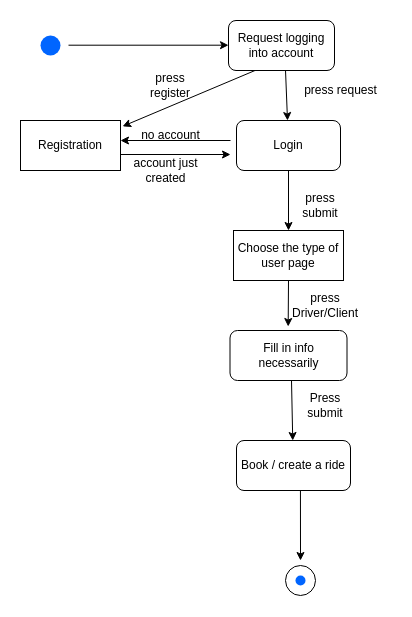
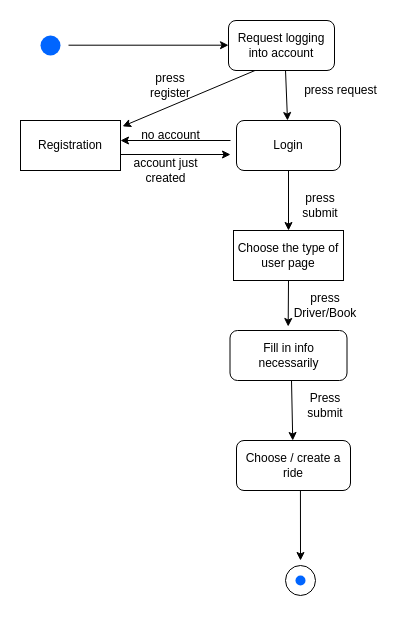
  <mxCell id="0" />
  <mxCell id="1" parent="0" />
  <mxCell id="2" value="" style="shape=ellipse;fillColor=#0065FF;strokeColor=none;html=1;sketch=0;" parent="1" vertex="1"><mxGeometry x="40" y="35" width="20" height="20" as="geometry" /></mxCell>
  <mxCell id="3" value="Login" style="rounded=1;whiteSpace=wrap;html=1;" parent="1" vertex="1"><mxGeometry x="236" y="120" width="104" height="50" as="geometry" /></mxCell>
  <mxCell id="4" value="" style="endArrow=classic;html=1;rounded=0;exitX=0.5;exitY=1;exitDx=0;exitDy=0;entryX=0.5;entryY=0;entryDx=0;entryDy=0;" parent="1" source="3" target="5" edge="1"><mxGeometry width="50" height="50" relative="1" as="geometry"><mxPoint x="270" y="130" as="sourcePoint" /><mxPoint x="282" y="170" as="targetPoint" /></mxGeometry></mxCell>
  <mxCell id="5" value="Choose the type of user page" style="whiteSpace=wrap;html=1;rounded=0;" parent="1" vertex="1"><mxGeometry x="233" y="230" width="110" height="50" as="geometry" /></mxCell>
  <mxCell id="6" value="Request logging into account" style="rounded=1;whiteSpace=wrap;html=1;" parent="1" vertex="1"><mxGeometry x="228" y="20" width="106" height="50" as="geometry" /></mxCell>
  <mxCell id="7" value="" style="endArrow=classic;html=1;rounded=0;exitX=0.538;exitY=1;exitDx=0;exitDy=0;exitPerimeter=0;" parent="1" source="6" target="3" edge="1"><mxGeometry width="50" height="50" relative="1" as="geometry"><mxPoint x="270" y="200" as="sourcePoint" /><mxPoint x="320" y="150" as="targetPoint" /></mxGeometry></mxCell>
  <mxCell id="8" value="" style="endArrow=classic;html=1;rounded=0;entryX=1;entryY=0.4;entryDx=0;entryDy=0;entryPerimeter=0;" parent="1" target="9" edge="1"><mxGeometry width="50" height="50" relative="1" as="geometry"><mxPoint x="230" y="140" as="sourcePoint" /><mxPoint x="160" y="140" as="targetPoint" /></mxGeometry></mxCell>
  <mxCell id="9" value="Registration" style="whiteSpace=wrap;html=1;rounded=0;" parent="1" vertex="1"><mxGeometry x="20" y="120" width="100" height="50" as="geometry" /></mxCell>
  <mxCell id="10" value="" style="endArrow=classic;html=1;rounded=0;entryX=1.021;entryY=0.117;entryDx=0;entryDy=0;exitX=0.25;exitY=1;exitDx=0;exitDy=0;entryPerimeter=0;" parent="1" source="6" target="9" edge="1"><mxGeometry width="50" height="50" relative="1" as="geometry"><mxPoint x="20" y="120" as="sourcePoint" /><mxPoint x="260" y="60" as="targetPoint" /></mxGeometry></mxCell>
  <mxCell id="11" value="" style="endArrow=classic;html=1;rounded=0;exitX=1;exitY=0.68;exitDx=0;exitDy=0;exitPerimeter=0;" parent="1" source="9" edge="1"><mxGeometry width="50" height="50" relative="1" as="geometry"><mxPoint x="120" y="160" as="sourcePoint" /><mxPoint x="230" y="154" as="targetPoint" /></mxGeometry></mxCell>
  <mxCell id="12" value="" style="endArrow=classic;html=1;rounded=0;" parent="1" edge="1"><mxGeometry width="50" height="50" relative="1" as="geometry"><mxPoint x="68" y="44.69" as="sourcePoint" /><mxPoint x="228" y="44.69" as="targetPoint" /></mxGeometry></mxCell>
  <mxCell id="13" value="no account" style="text;html=1;align=center;verticalAlign=middle;resizable=0;points=[];autosize=1;strokeColor=none;fillColor=none;" parent="1" vertex="1"><mxGeometry x="130" y="120" width="80" height="30" as="geometry" /></mxCell>
  <mxCell id="14" value="account just &lt;br&gt;created" style="text;html=1;align=center;verticalAlign=middle;resizable=0;points=[];autosize=1;strokeColor=none;fillColor=none;" parent="1" vertex="1"><mxGeometry x="120" y="150" width="90" height="40" as="geometry" /></mxCell>
  <mxCell id="15" value="" style="endArrow=classic;html=1;rounded=0;exitX=0.5;exitY=1;exitDx=0;exitDy=0;" parent="1" source="5" edge="1"><mxGeometry width="50" height="50" relative="1" as="geometry"><mxPoint x="287.93" y="270" as="sourcePoint" /><mxPoint x="287.69" y="326" as="targetPoint" /></mxGeometry></mxCell>
  <mxCell id="16" value="Fill in info &lt;br&gt;necessarily" style="rounded=1;whiteSpace=wrap;html=1;" parent="1" vertex="1"><mxGeometry x="229.5" y="330" width="117" height="50" as="geometry" /></mxCell>
- <mxCell id="17" value="Book / create a ride" style="rounded=1;whiteSpace=wrap;html=1;" parent="1" vertex="1"><mxGeometry x="236" y="440" width="114" height="50" as="geometry" /></mxCell>
+ <mxCell id="17" value="Choose / create a ride" style="rounded=1;whiteSpace=wrap;html=1;" parent="1" vertex="1"><mxGeometry x="236" y="440" width="114" height="50" as="geometry" /></mxCell>
  <mxCell id="18" value="" style="endArrow=classic;html=1;rounded=0;" parent="1" edge="1"><mxGeometry width="50" height="50" relative="1" as="geometry"><mxPoint x="291" y="380" as="sourcePoint" /><mxPoint x="292.25" y="440" as="targetPoint" /></mxGeometry></mxCell>
  <mxCell id="19" value="" style="ellipse;whiteSpace=wrap;html=1;aspect=fixed;" parent="1" vertex="1"><mxGeometry x="285" y="565" width="30" height="30" as="geometry" /></mxCell>
  <mxCell id="20" value="" style="shape=ellipse;fillColor=#0065FF;strokeColor=none;html=1;sketch=0;" parent="1" vertex="1"><mxGeometry x="295" y="575" width="10" height="10" as="geometry" /></mxCell>
  <mxCell id="21" value="" style="endArrow=classic;html=1;rounded=0;exitX=0.561;exitY=1;exitDx=0;exitDy=0;exitPerimeter=0;" parent="1" source="17" edge="1"><mxGeometry width="50" height="50" relative="1" as="geometry"><mxPoint x="295" y="495" as="sourcePoint" /><mxPoint x="300" y="560" as="targetPoint" /></mxGeometry></mxCell>
  <mxCell id="22" value="press request" style="text;html=1;align=center;verticalAlign=middle;resizable=0;points=[];autosize=1;strokeColor=none;fillColor=none;" parent="1" vertex="1"><mxGeometry x="290" y="75" width="100" height="30" as="geometry" /></mxCell>
  <mxCell id="23" value="press submit" style="text;html=1;strokeColor=none;fillColor=none;align=center;verticalAlign=middle;whiteSpace=wrap;rounded=0;" parent="1" vertex="1"><mxGeometry x="290" y="190" width="60" height="30" as="geometry" /></mxCell>
- <mxCell id="24" value="press Driver/Client" style="text;html=1;strokeColor=none;fillColor=none;align=center;verticalAlign=middle;whiteSpace=wrap;rounded=0;" parent="1" vertex="1"><mxGeometry x="295" y="290" width="60" height="30" as="geometry" /></mxCell>
+ <mxCell id="24" value="press Driver/Book" style="text;html=1;strokeColor=none;fillColor=none;align=center;verticalAlign=middle;whiteSpace=wrap;rounded=0;" parent="1" vertex="1"><mxGeometry x="295" y="290" width="60" height="30" as="geometry" /></mxCell>
  <mxCell id="25" value="Press submit" style="text;html=1;strokeColor=none;fillColor=none;align=center;verticalAlign=middle;whiteSpace=wrap;rounded=0;" vertex="1" parent="1"><mxGeometry x="295" y="390" width="60" height="30" as="geometry" /></mxCell>
  <mxCell id="26" value="press&lt;br&gt;register" style="text;html=1;strokeColor=none;fillColor=none;align=center;verticalAlign=middle;whiteSpace=wrap;rounded=0;" vertex="1" parent="1"><mxGeometry x="140" y="70" width="60" height="30" as="geometry" /></mxCell>
